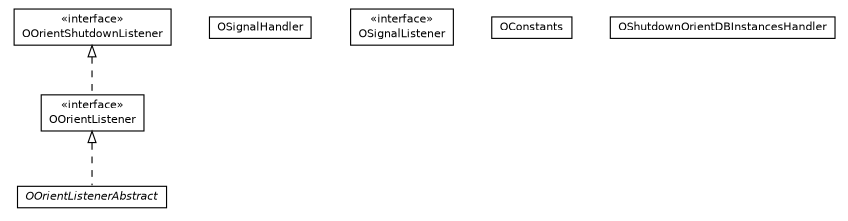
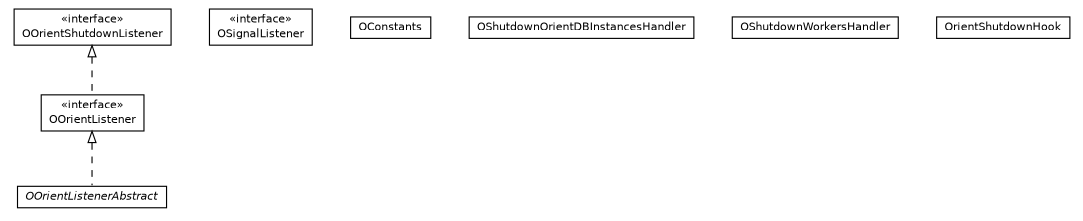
  digraph {
    nodesep=0.25
    ranksep=0.5
    node [fontcolor=black fontname=Helvetica fontsize=10.0 shape=plaintext]
    edge [arrowtail=empty dir=back fontname=Helvetica fontsize=10 headport=p labelfontname=Helvetica labelfontsize=10 style=dashed tailport=p]
    n1 [label=<<table title="com.orientechnologies.orient.core.OOrientListener" border="0" cellborder="1" cellspacing="0" cellpadding="2" port="p" href="./OOrientListener.html"> 		<tr><td><table border="0" cellspacing="0" cellpadding="1"> <tr><td align="center" balign="center"> &#171;interface&#187; </td></tr> <tr><td align="center" balign="center"> OOrientListener </td></tr> 		</table></td></tr> 		</table>>]
    n2 [label=<<table title="com.orientechnologies.orient.core.OOrientListenerAbstract" border="0" cellborder="1" cellspacing="0" cellpadding="2" port="p" href="./OOrientListenerAbstract.html"> 		<tr><td><table border="0" cellspacing="0" cellpadding="1"> <tr><td align="center" balign="center"><font face="Helvetica-Oblique"> OOrientListenerAbstract </font></td></tr> 		</table></td></tr> 		</table>>]
-   n3 [label=<<table title="com.orientechnologies.orient.core.OSignalHandler" border="0" cellborder="1" cellspacing="0" cellpadding="2" port="p" href="./OSignalHandler.html"> 		<tr><td><table border="0" cellspacing="0" cellpadding="1"> <tr><td align="center" balign="center"> OSignalHandler </td></tr> 		</table></td></tr> 		</table>>]
    n4 [label=<<table title="com.orientechnologies.orient.core.OSignalHandler.OSignalListener" border="0" cellborder="1" cellspacing="0" cellpadding="2" port="p" href="./OSignalHandler.OSignalListener.html"> 		<tr><td><table border="0" cellspacing="0" cellpadding="1"> <tr><td align="center" balign="center"> &#171;interface&#187; </td></tr> <tr><td align="center" balign="center"> OSignalListener </td></tr> 		</table></td></tr> 		</table>>]
    n5 [label=<<table title="com.orientechnologies.orient.core.OConstants" border="0" cellborder="1" cellspacing="0" cellpadding="2" port="p" href="./OConstants.html"> 		<tr><td><table border="0" cellspacing="0" cellpadding="1"> <tr><td align="center" balign="center"> OConstants </td></tr> 		</table></td></tr> 		</table>>]
    n6 [label=<<table title="com.orientechnologies.orient.core.OOrientShutdownListener" border="0" cellborder="1" cellspacing="0" cellpadding="2" port="p" href="./OOrientShutdownListener.html"> 		<tr><td><table border="0" cellspacing="0" cellpadding="1"> <tr><td align="center" balign="center"> &#171;interface&#187; </td></tr> <tr><td align="center" balign="center"> OOrientShutdownListener </td></tr> 		</table></td></tr> 		</table>>]
    n7 [label=<<table title="com.orientechnologies.orient.core.Orient.OShutdownOrientDBInstancesHandler" border="0" cellborder="1" cellspacing="0" cellpadding="2" port="p" href="./Orient.OShutdownOrientDBInstancesHandler.html"> 		<tr><td><table border="0" cellspacing="0" cellpadding="1"> <tr><td align="center" balign="center"> OShutdownOrientDBInstancesHandler </td></tr> 		</table></td></tr> 		</table>>]
+   n8 [label=<<table title="com.orientechnologies.orient.core.Orient.OShutdownWorkersHandler" border="0" cellborder="1" cellspacing="0" cellpadding="2" port="p" href="./Orient.OShutdownWorkersHandler.html"> 		<tr><td><table border="0" cellspacing="0" cellpadding="1"> <tr><td align="center" balign="center"> OShutdownWorkersHandler </td></tr> 		</table></td></tr> 		</table>>]
+   n9 [label=<<table title="com.orientechnologies.orient.core.OrientShutdownHook" border="0" cellborder="1" cellspacing="0" cellpadding="2" port="p" href="./OrientShutdownHook.html"> 		<tr><td><table border="0" cellspacing="0" cellpadding="1"> <tr><td align="center" balign="center"> OrientShutdownHook </td></tr> 		</table></td></tr> 		</table>>]
    n1 -> n2
    n6 -> n1
  }
